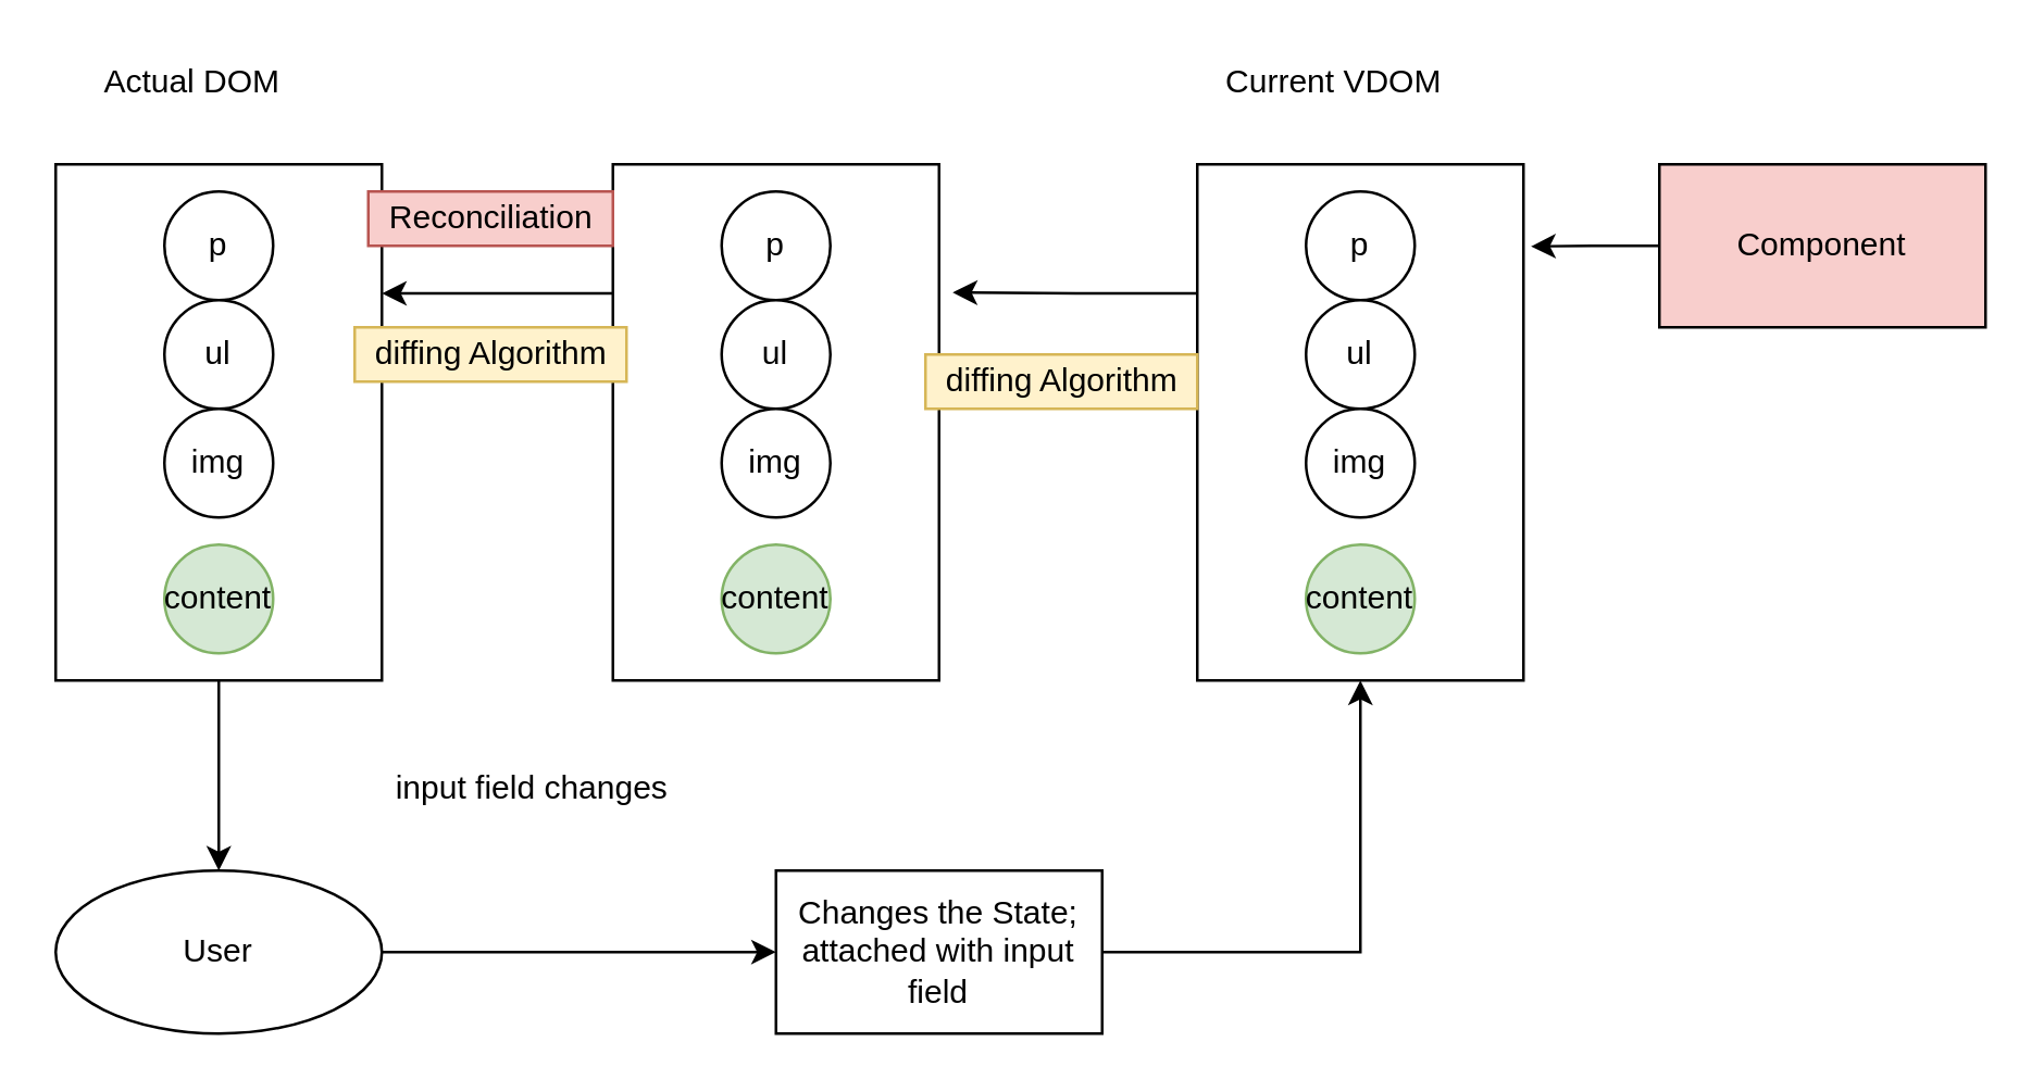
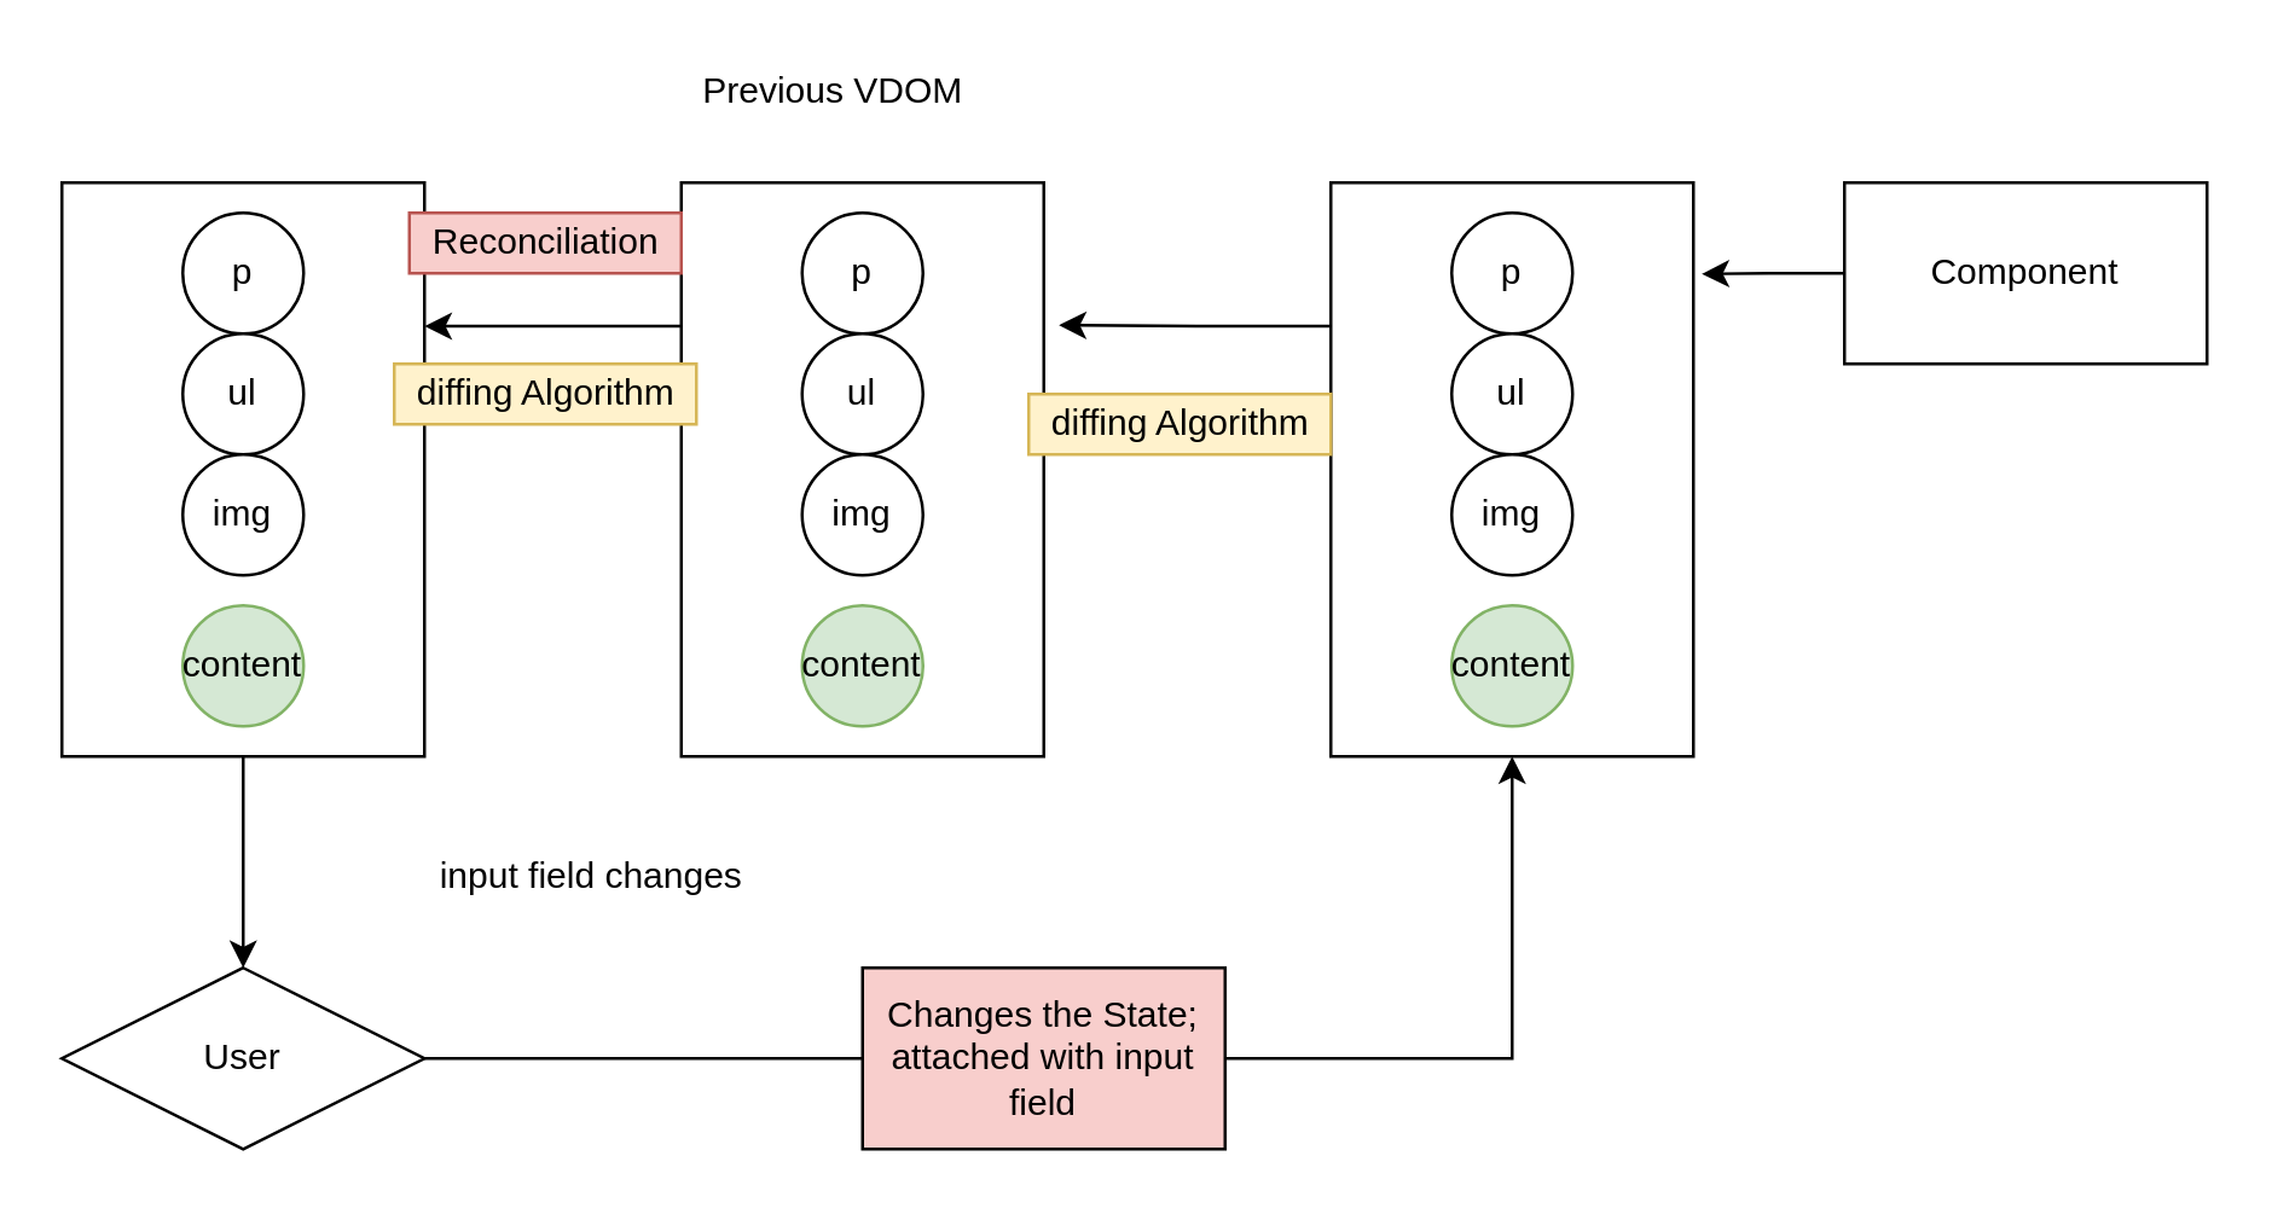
  <mxCell id="0" />
  <mxCell id="1" parent="0" />
  <mxCell id="2" style="edgeStyle=orthogonalEdgeStyle;rounded=0;orthogonalLoop=1;jettySize=auto;html=1;exitX=0;exitY=0.25;exitDx=0;exitDy=0;" edge="1" parent="1" source="3"><mxGeometry relative="1" as="geometry"><mxPoint x="350" y="107.167" as="targetPoint" /></mxGeometry></mxCell>
  <mxCell id="3" value="" style="rounded=0;whiteSpace=wrap;html=1;" vertex="1" parent="1"><mxGeometry x="440" y="60" width="120" height="190" as="geometry" /></mxCell>
- <mxCell id="4" value="Current VDOM" style="text;html=1;align=center;verticalAlign=middle;resizable=0;points=[];autosize=1;strokeColor=none;fillColor=none;" vertex="1" parent="1"><mxGeometry x="445" y="20" width="90" height="20" as="geometry" /></mxCell>
  <mxCell id="5" style="edgeStyle=orthogonalEdgeStyle;rounded=0;orthogonalLoop=1;jettySize=auto;html=1;exitX=0;exitY=0.25;exitDx=0;exitDy=0;entryX=1;entryY=0.25;entryDx=0;entryDy=0;" edge="1" parent="1" source="6" target="15"><mxGeometry relative="1" as="geometry" /></mxCell>
  <mxCell id="6" value="" style="rounded=0;whiteSpace=wrap;html=1;" vertex="1" parent="1"><mxGeometry x="225" y="60" width="120" height="190" as="geometry" /></mxCell>
+ <mxCell id="7" value="Previous VDOM" style="text;html=1;align=center;verticalAlign=middle;resizable=0;points=[];autosize=1;strokeColor=none;fillColor=none;" vertex="1" parent="1"><mxGeometry x="225" y="20" width="100" height="20" as="geometry" /></mxCell>
  <mxCell id="8" value="p" style="ellipse;whiteSpace=wrap;html=1;" vertex="1" parent="1"><mxGeometry x="480" y="70" width="40" height="40" as="geometry" /></mxCell>
  <mxCell id="9" value="ul" style="ellipse;whiteSpace=wrap;html=1;" vertex="1" parent="1"><mxGeometry x="480" y="110" width="40" height="40" as="geometry" /></mxCell>
  <mxCell id="10" value="img" style="ellipse;whiteSpace=wrap;html=1;" vertex="1" parent="1"><mxGeometry x="480" y="150" width="40" height="40" as="geometry" /></mxCell>
  <mxCell id="11" value="p" style="ellipse;whiteSpace=wrap;html=1;" vertex="1" parent="1"><mxGeometry x="265" y="70" width="40" height="40" as="geometry" /></mxCell>
  <mxCell id="12" value="ul" style="ellipse;whiteSpace=wrap;html=1;" vertex="1" parent="1"><mxGeometry x="265" y="110" width="40" height="40" as="geometry" /></mxCell>
  <mxCell id="13" value="img" style="ellipse;whiteSpace=wrap;html=1;" vertex="1" parent="1"><mxGeometry x="265" y="150" width="40" height="40" as="geometry" /></mxCell>
  <mxCell id="14" value="" style="edgeStyle=orthogonalEdgeStyle;rounded=0;orthogonalLoop=1;jettySize=auto;html=1;" edge="1" parent="1" source="15" target="21"><mxGeometry relative="1" as="geometry" /></mxCell>
  <mxCell id="15" value="" style="rounded=0;whiteSpace=wrap;html=1;" vertex="1" parent="1"><mxGeometry x="20" y="60" width="120" height="190" as="geometry" /></mxCell>
- <mxCell id="16" value="Actual DOM" style="text;html=1;align=center;verticalAlign=middle;resizable=0;points=[];autosize=1;strokeColor=none;fillColor=none;" vertex="1" parent="1"><mxGeometry x="30" y="20" width="80" height="20" as="geometry" /></mxCell>
  <mxCell id="17" value="p" style="ellipse;whiteSpace=wrap;html=1;" vertex="1" parent="1"><mxGeometry x="60" y="70" width="40" height="40" as="geometry" /></mxCell>
  <mxCell id="18" value="ul" style="ellipse;whiteSpace=wrap;html=1;" vertex="1" parent="1"><mxGeometry x="60" y="110" width="40" height="40" as="geometry" /></mxCell>
  <mxCell id="19" value="img" style="ellipse;whiteSpace=wrap;html=1;" vertex="1" parent="1"><mxGeometry x="60" y="150" width="40" height="40" as="geometry" /></mxCell>
- <mxCell id="20" value="" style="edgeStyle=orthogonalEdgeStyle;rounded=0;orthogonalLoop=1;jettySize=auto;html=1;" edge="1" parent="1" source="21" target="26"><mxGeometry relative="1" as="geometry" /></mxCell>
- <mxCell id="21" value="User" style="ellipse;whiteSpace=wrap;html=1;rounded=0;" vertex="1" parent="1"><mxGeometry x="20" y="320" width="120" height="60" as="geometry" /></mxCell>
+ <mxCell id="20" value="" style="edgeStyle=orthogonalEdgeStyle;rounded=0;orthogonalLoop=1;jettySize=auto;html=1;endArrow=none;" edge="1" parent="1" source="21" target="26"><mxGeometry relative="1" as="geometry" /></mxCell>
+ <mxCell id="21" value="User" style="rhombus;whiteSpace=wrap;html=1;" vertex="1" parent="1"><mxGeometry x="20" y="320" width="120" height="60" as="geometry" /></mxCell>
  <mxCell id="22" style="edgeStyle=orthogonalEdgeStyle;rounded=0;orthogonalLoop=1;jettySize=auto;html=1;exitX=0;exitY=0.5;exitDx=0;exitDy=0;entryX=1.023;entryY=0.159;entryDx=0;entryDy=0;entryPerimeter=0;" edge="1" parent="1" source="23" target="3"><mxGeometry relative="1" as="geometry" /></mxCell>
- <mxCell id="23" value="Component" style="rounded=0;whiteSpace=wrap;html=1;fillColor=#f8cecc;" vertex="1" parent="1"><mxGeometry x="610" y="60" width="120" height="60" as="geometry" /></mxCell>
+ <mxCell id="23" value="Component" style="rounded=0;whiteSpace=wrap;html=1;" vertex="1" parent="1"><mxGeometry x="610" y="60" width="120" height="60" as="geometry" /></mxCell>
  <mxCell id="24" value="input field changes" style="text;html=1;align=center;verticalAlign=middle;resizable=0;points=[];autosize=1;strokeColor=none;fillColor=none;" vertex="1" parent="1"><mxGeometry x="135" y="280" width="120" height="20" as="geometry" /></mxCell>
  <mxCell id="25" style="edgeStyle=orthogonalEdgeStyle;rounded=0;orthogonalLoop=1;jettySize=auto;html=1;exitX=1;exitY=0.5;exitDx=0;exitDy=0;" edge="1" parent="1" source="26" target="3"><mxGeometry relative="1" as="geometry" /></mxCell>
- <mxCell id="26" value="Changes the State; attached with input field" style="whiteSpace=wrap;html=1;rounded=0;" vertex="1" parent="1"><mxGeometry x="285" y="320" width="120" height="60" as="geometry" /></mxCell>
+ <mxCell id="26" value="Changes the State; attached with input field" style="whiteSpace=wrap;html=1;rounded=0;fillColor=#f8cecc;" vertex="1" parent="1"><mxGeometry x="285" y="320" width="120" height="60" as="geometry" /></mxCell>
  <mxCell id="27" value="content" style="ellipse;whiteSpace=wrap;html=1;fillColor=#d5e8d4;strokeColor=#82b366;" vertex="1" parent="1"><mxGeometry x="480" y="200" width="40" height="40" as="geometry" /></mxCell>
  <mxCell id="28" value="diffing Algorithm" style="text;html=1;align=center;verticalAlign=middle;resizable=0;points=[];autosize=1;strokeColor=#d6b656;fillColor=#fff2cc;" vertex="1" parent="1"><mxGeometry x="340" y="130" width="100" height="20" as="geometry" /></mxCell>
  <mxCell id="29" value="content" style="ellipse;whiteSpace=wrap;html=1;fillColor=#d5e8d4;strokeColor=#82b366;" vertex="1" parent="1"><mxGeometry x="265" y="200" width="40" height="40" as="geometry" /></mxCell>
  <mxCell id="30" value="diffing Algorithm" style="text;html=1;align=center;verticalAlign=middle;resizable=0;points=[];autosize=1;strokeColor=#d6b656;fillColor=#fff2cc;" vertex="1" parent="1"><mxGeometry x="130" y="120" width="100" height="20" as="geometry" /></mxCell>
  <mxCell id="31" value="content" style="ellipse;whiteSpace=wrap;html=1;fillColor=#d5e8d4;strokeColor=#82b366;" vertex="1" parent="1"><mxGeometry x="60" y="200" width="40" height="40" as="geometry" /></mxCell>
  <mxCell id="32" value="Reconciliation" style="text;html=1;align=center;verticalAlign=middle;resizable=0;points=[];autosize=1;strokeColor=#b85450;fillColor=#f8cecc;" vertex="1" parent="1"><mxGeometry x="135" y="70" width="90" height="20" as="geometry" /></mxCell>
